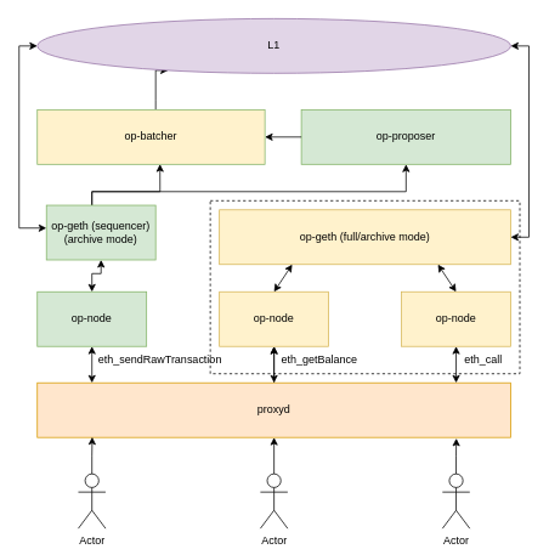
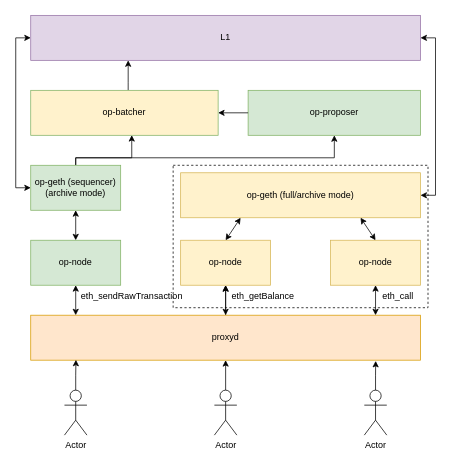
  <mxCell id="0" />
  <mxCell id="1" parent="0" />
  <mxCell id="2" value="" style="rounded=0;whiteSpace=wrap;html=1;fillColor=none;dashed=1;movable=1;resizable=1;rotatable=1;deletable=1;editable=1;locked=0;connectable=1;" vertex="1" parent="1"><mxGeometry x="230" width="340" height="190" as="geometry" y="220" /></mxCell>
  <mxCell id="3" value="" style="edgeStyle=orthogonalEdgeStyle;rounded=0;orthogonalLoop=1;jettySize=auto;html=1;" edge="1" parent="1" source="5" target="8"><mxGeometry relative="1" as="geometry" /></mxCell>
  <mxCell id="4" value="" style="edgeStyle=orthogonalEdgeStyle;rounded=0;orthogonalLoop=1;jettySize=auto;html=1;startArrow=classic;startFill=1;" edge="1" parent="1" source="5" target="8"><mxGeometry relative="1" as="geometry" /></mxCell>
  <mxCell id="5" value="proxyd" style="rounded=0;whiteSpace=wrap;html=1;fillColor=#ffe6cc;strokeColor=#d79b00;" vertex="1" parent="1"><mxGeometry x="40" y="420" width="520" height="60" as="geometry" /></mxCell>
  <mxCell id="6" style="edgeStyle=orthogonalEdgeStyle;rounded=0;orthogonalLoop=1;jettySize=auto;html=1;entryX=0.5;entryY=1;entryDx=0;entryDy=0;startArrow=classic;startFill=1;" edge="1" parent="1" source="7" target="13"><mxGeometry relative="1" as="geometry" /></mxCell>
  <mxCell id="7" value="op&lt;span style=&quot;background-color: initial;&quot;&gt;-node&lt;/span&gt;" style="rounded=0;whiteSpace=wrap;html=1;fillColor=#d5e8d4;strokeColor=#82b366;" vertex="1" parent="1"><mxGeometry x="40" y="320" width="120" height="60" as="geometry" /></mxCell>
  <mxCell id="8" value="op&lt;span style=&quot;background-color: initial;&quot;&gt;-node&lt;/span&gt;" style="rounded=0;whiteSpace=wrap;html=1;fillColor=#fff2cc;strokeColor=#d6b656;" vertex="1" parent="1"><mxGeometry x="240" y="320" width="120" height="60" as="geometry" /></mxCell>
  <mxCell id="9" value="op&lt;span style=&quot;background-color: initial;&quot;&gt;-node&lt;/span&gt;" style="rounded=0;whiteSpace=wrap;html=1;fillColor=#fff2cc;strokeColor=#d6b656;" vertex="1" parent="1"><mxGeometry x="440" y="320" width="120" height="60" as="geometry" /></mxCell>
  <mxCell id="10" style="edgeStyle=orthogonalEdgeStyle;rounded=0;orthogonalLoop=1;jettySize=auto;html=1;entryX=0.539;entryY=0.996;entryDx=0;entryDy=0;entryPerimeter=0;" edge="1" parent="1" source="13" target="15"><mxGeometry relative="1" as="geometry"><Array as="points"><mxPoint x="100" y="210" /><mxPoint x="175" y="210" /></Array></mxGeometry></mxCell>
  <mxCell id="11" style="edgeStyle=orthogonalEdgeStyle;rounded=0;orthogonalLoop=1;jettySize=auto;html=1;entryX=0.5;entryY=1;entryDx=0;entryDy=0;" edge="1" parent="1" source="13" target="16"><mxGeometry relative="1" as="geometry"><Array as="points"><mxPoint x="100" y="210" /><mxPoint x="445" y="210" /></Array></mxGeometry></mxCell>
  <mxCell id="12" style="edgeStyle=orthogonalEdgeStyle;rounded=0;orthogonalLoop=1;jettySize=auto;html=1;entryX=0;entryY=0.5;entryDx=0;entryDy=0;startArrow=classic;startFill=1;" edge="1" parent="1" source="13" target="17"><mxGeometry relative="1" as="geometry"><Array as="points"><mxPoint x="20" y="250" /><mxPoint x="20" y="50" /></Array></mxGeometry></mxCell>
- <mxCell id="13" value="op-geth (sequencer) (archive mode)" style="rounded=0;whiteSpace=wrap;html=1;fillColor=#d5e8d4;strokeColor=#82b366;" vertex="1" parent="1"><mxGeometry x="50" y="225" width="120" height="60" as="geometry" /></mxCell>
+ <mxCell id="13" value="op-geth (sequencer) (archive mode)" style="rounded=0;whiteSpace=wrap;html=1;fillColor=#d5e8d4;strokeColor=#82b366;" vertex="1" parent="1"><mxGeometry x="40" width="120" height="60" as="geometry" y="220" /></mxCell>
  <mxCell id="14" style="edgeStyle=orthogonalEdgeStyle;rounded=0;orthogonalLoop=1;jettySize=auto;html=1;entryX=0.25;entryY=1;entryDx=0;entryDy=0;" edge="1" parent="1" source="15" target="17"><mxGeometry relative="1" as="geometry"><Array as="points"><mxPoint x="170" y="110" /><mxPoint x="170" y="110" /></Array></mxGeometry></mxCell>
  <mxCell id="15" value="op-batcher" style="rounded=0;whiteSpace=wrap;html=1;fillColor=#fff2cc;strokeColor=#82b366;" vertex="1" parent="1"><mxGeometry x="40" y="120" width="250" height="60" as="geometry" /></mxCell>
  <mxCell id="16" value="op-proposer" style="rounded=0;whiteSpace=wrap;html=1;fillColor=#d5e8d4;strokeColor=#82b366;" vertex="1" parent="1"><mxGeometry x="330" y="120" width="230" height="60" as="geometry" /></mxCell>
- <mxCell id="17" value="L1" style="ellipse;whiteSpace=wrap;html=1;fillColor=#e1d5e7;strokeColor=#9673a6;" vertex="1" parent="1"><mxGeometry x="40" y="20" width="520" height="60" as="geometry" /></mxCell>
+ <mxCell id="17" value="L1" style="rounded=0;whiteSpace=wrap;html=1;fillColor=#e1d5e7;strokeColor=#9673a6;" vertex="1" parent="1"><mxGeometry x="40" y="20" width="520" height="60" as="geometry" /></mxCell>
  <mxCell id="18" value="" style="endArrow=classic;html=1;rounded=0;entryX=0.5;entryY=1;entryDx=0;entryDy=0;startArrow=classic;startFill=1;" edge="1" parent="1" target="7"><mxGeometry width="50" height="50" relative="1" as="geometry"><mxPoint x="100" y="420" as="sourcePoint" /><mxPoint x="400" y="250" as="targetPoint" /></mxGeometry></mxCell>
  <mxCell id="19" value="" style="endArrow=classic;html=1;rounded=0;entryX=0.5;entryY=1;entryDx=0;entryDy=0;startArrow=classic;startFill=1;" edge="1" parent="1" target="9"><mxGeometry width="50" height="50" relative="1" as="geometry"><mxPoint x="500" y="420" as="sourcePoint" /><mxPoint x="499.62" y="391" as="targetPoint" /></mxGeometry></mxCell>
  <mxCell id="20" style="edgeStyle=orthogonalEdgeStyle;rounded=0;orthogonalLoop=1;jettySize=auto;html=1;" edge="1" parent="1" source="16" target="15"><mxGeometry relative="1" as="geometry" /></mxCell>
  <mxCell id="21" style="edgeStyle=orthogonalEdgeStyle;rounded=0;orthogonalLoop=1;jettySize=auto;html=1;entryX=1;entryY=0.5;entryDx=0;entryDy=0;startArrow=classic;startFill=1;" edge="1" parent="1" source="22" target="17"><mxGeometry relative="1" as="geometry"><Array as="points"><mxPoint x="580" y="260" /><mxPoint x="580" y="50" /></Array></mxGeometry></mxCell>
  <mxCell id="22" value="op-geth (full/archive mode)" style="rounded=0;whiteSpace=wrap;html=1;fillColor=#fff2cc;strokeColor=#d6b656;" vertex="1" parent="1"><mxGeometry x="240" y="230" width="320" height="60" as="geometry" /></mxCell>
  <mxCell id="23" value="" style="endArrow=classic;startArrow=classic;html=1;rounded=0;entryX=0.25;entryY=1;entryDx=0;entryDy=0;" edge="1" parent="1" target="22"><mxGeometry width="50" height="50" relative="1" as="geometry"><mxPoint x="300" y="320" as="sourcePoint" /><mxPoint x="350" y="270" as="targetPoint" /></mxGeometry></mxCell>
  <mxCell id="24" value="" style="endArrow=classic;startArrow=classic;html=1;rounded=0;entryX=0.75;entryY=1;entryDx=0;entryDy=0;" edge="1" parent="1" target="22"><mxGeometry width="50" height="50" relative="1" as="geometry"><mxPoint x="500" y="320" as="sourcePoint" /><mxPoint x="520" y="290" as="targetPoint" /></mxGeometry></mxCell>
  <mxCell id="25" value="eth_call" style="text;html=1;align=center;verticalAlign=middle;whiteSpace=wrap;rounded=0;" vertex="1" parent="1"><mxGeometry x="500" y="380" width="60" height="30" as="geometry" /></mxCell>
  <mxCell id="26" value="eth_getBalance" style="text;html=1;align=center;verticalAlign=middle;whiteSpace=wrap;rounded=0;" vertex="1" parent="1"><mxGeometry x="300" y="380" width="100" height="30" as="geometry" /></mxCell>
  <mxCell id="27" value="eth_sendRawTransaction" style="text;html=1;align=center;verticalAlign=middle;whiteSpace=wrap;rounded=0;" vertex="1" parent="1"><mxGeometry x="100" y="380" width="150" height="30" as="geometry" /></mxCell>
  <mxCell id="28" value="Actor" style="shape=umlActor;verticalLabelPosition=bottom;verticalAlign=top;html=1;outlineConnect=0;" vertex="1" parent="1"><mxGeometry x="85" y="520" width="30" height="60" as="geometry" /></mxCell>
  <mxCell id="29" style="edgeStyle=orthogonalEdgeStyle;rounded=0;orthogonalLoop=1;jettySize=auto;html=1;" edge="1" parent="1" source="30" target="5"><mxGeometry relative="1" as="geometry" /></mxCell>
  <mxCell id="30" value="Actor" style="shape=umlActor;verticalLabelPosition=bottom;verticalAlign=top;html=1;outlineConnect=0;" vertex="1" parent="1"><mxGeometry x="285" y="520" width="30" height="60" as="geometry" /></mxCell>
  <mxCell id="31" value="Actor" style="shape=umlActor;verticalLabelPosition=bottom;verticalAlign=top;html=1;outlineConnect=0;" vertex="1" parent="1"><mxGeometry x="485" y="520" width="30" height="60" as="geometry" /></mxCell>
  <mxCell id="32" style="edgeStyle=orthogonalEdgeStyle;rounded=0;orthogonalLoop=1;jettySize=auto;html=1;entryX=0.885;entryY=1.017;entryDx=0;entryDy=0;entryPerimeter=0;" edge="1" parent="1" source="31" target="5"><mxGeometry relative="1" as="geometry" /></mxCell>
  <mxCell id="33" style="edgeStyle=orthogonalEdgeStyle;rounded=0;orthogonalLoop=1;jettySize=auto;html=1;entryX=0.116;entryY=0.992;entryDx=0;entryDy=0;entryPerimeter=0;" edge="1" parent="1" source="28" target="5"><mxGeometry relative="1" as="geometry" /></mxCell>
